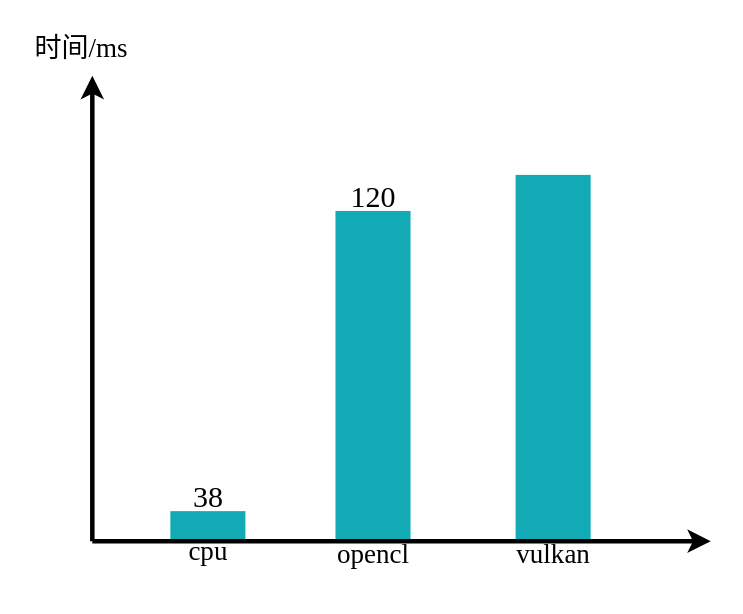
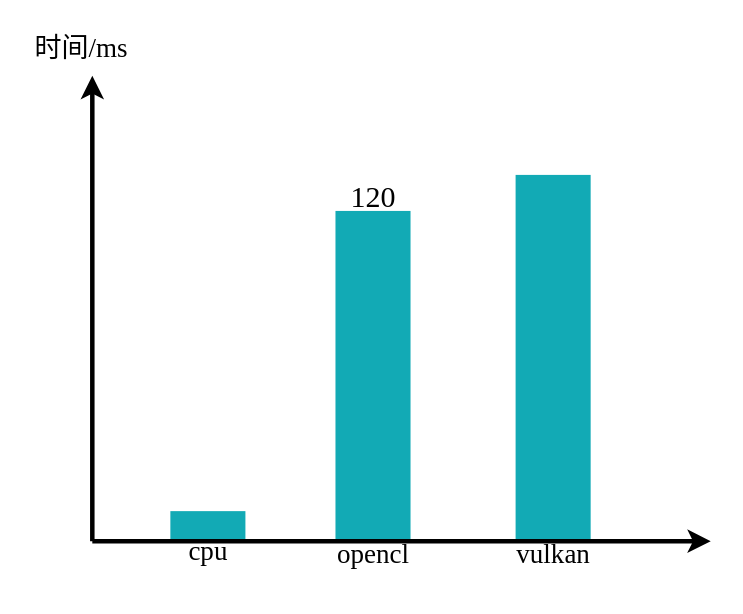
  <mxCell id="0" />
  <mxCell id="1" parent="0" />
  <mxCell id="2" value="" style="whiteSpace=wrap;fillColor=#12AAB5;gradientColor=none;gradientDirection=east;strokeColor=none;html=1;fontColor=#23445d;" parent="1" vertex="1"><mxGeometry x="113" y="340" width="50" height="20" as="geometry" /></mxCell>
  <mxCell id="3" value="" style="whiteSpace=wrap;fillColor=#12AAB5;gradientColor=none;gradientDirection=east;strokeColor=none;html=1;fontColor=#23445d;" parent="1" vertex="1"><mxGeometry x="223" y="140" width="50" height="221.0" as="geometry" /></mxCell>
  <mxCell id="4" value="" style="whiteSpace=wrap;fillColor=#12AAB5;gradientColor=none;gradientDirection=east;strokeColor=none;html=1;fontColor=#23445d;" parent="1" vertex="1"><mxGeometry x="343" y="116" width="50" height="245" as="geometry" /></mxCell>
  <mxCell id="5" value="" style="edgeStyle=none;html=1;fontColor=#000000;strokeWidth=3;strokeColor=#000000;" parent="1" edge="1"><mxGeometry width="100" height="100" relative="1" as="geometry"><mxPoint x="61" y="360" as="sourcePoint" /><mxPoint x="61" y="50" as="targetPoint" /></mxGeometry></mxCell>
  <mxCell id="6" value="" style="edgeStyle=none;html=1;fontColor=#000000;strokeWidth=3;strokeColor=#000000;" parent="1" edge="1"><mxGeometry width="100" height="100" relative="1" as="geometry"><mxPoint x="61" y="360" as="sourcePoint" /><mxPoint x="473" y="360" as="targetPoint" /></mxGeometry></mxCell>
  <mxCell id="7" value="&lt;font face=&quot;Times New Roman&quot;&gt;cpu&lt;/font&gt;" style="text;spacingTop=-5;align=center;verticalAlign=middle;fontStyle=0;html=1;fontSize=18;points=[];strokeColor=none;" parent="1" vertex="1"><mxGeometry x="78" y="354.5" width="120" height="30" as="geometry" /></mxCell>
  <mxCell id="8" value="&lt;font face=&quot;Times New Roman&quot;&gt;opencl&lt;/font&gt;" style="text;spacingTop=-5;align=center;verticalAlign=middle;fontStyle=0;html=1;fontSize=18;points=[];strokeColor=none;" parent="1" vertex="1"><mxGeometry x="188" y="356.5" width="120" height="30" as="geometry" /></mxCell>
  <mxCell id="9" value="&lt;font face=&quot;Times New Roman&quot;&gt;vulkan&lt;/font&gt;" style="text;spacingTop=-5;align=center;verticalAlign=middle;fontStyle=0;html=1;fontSize=18;points=[];strokeColor=none;" parent="1" vertex="1"><mxGeometry x="308" y="356.5" width="120" height="30" as="geometry" /></mxCell>
  <mxCell id="10" value="&lt;font face=&quot;SimSun&quot;&gt;时间&lt;/font&gt;&lt;font face=&quot;Times New Roman&quot;&gt;/ms&lt;/font&gt;" style="text;spacingTop=-5;html=1;fontSize=18;fontStyle=0;points=[]" parent="1" vertex="1"><mxGeometry x="20.5" y="20" width="80" height="20" as="geometry" /></mxCell>
- <mxCell id="11" value="&lt;font face=&quot;Times New Roman&quot; style=&quot;font-size: 20px&quot;&gt;38&lt;/font&gt;" style="text;html=1;align=center;verticalAlign=middle;resizable=0;points=[];autosize=1;" parent="1" vertex="1"><mxGeometry x="118" y="320" width="40" height="20" as="geometry" /></mxCell>
  <mxCell id="12" value="&lt;font style=&quot;font-size: 20px&quot; face=&quot;Times New Roman&quot;&gt;120&lt;/font&gt;" style="text;html=1;align=center;verticalAlign=middle;resizable=0;points=[];autosize=1;" parent="1" vertex="1"><mxGeometry x="223" y="120" width="50" height="20" as="geometry" /></mxCell>
